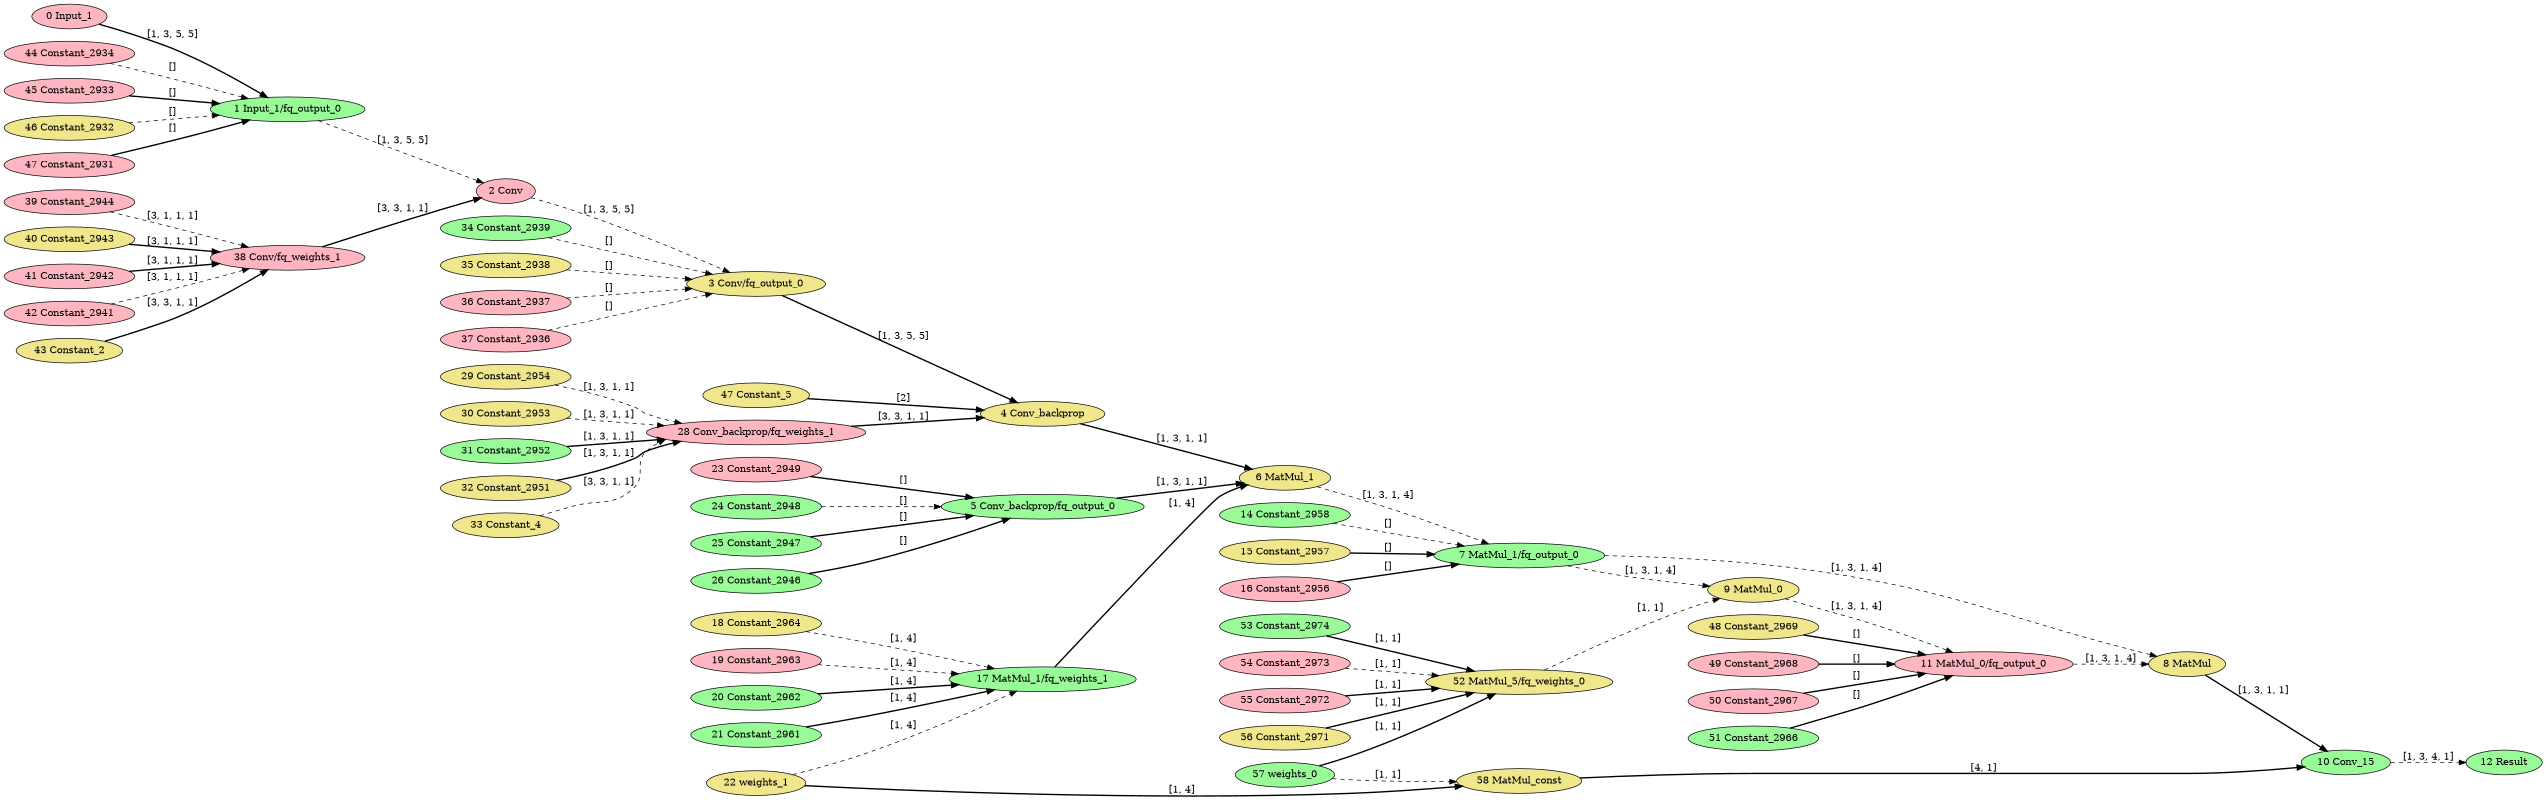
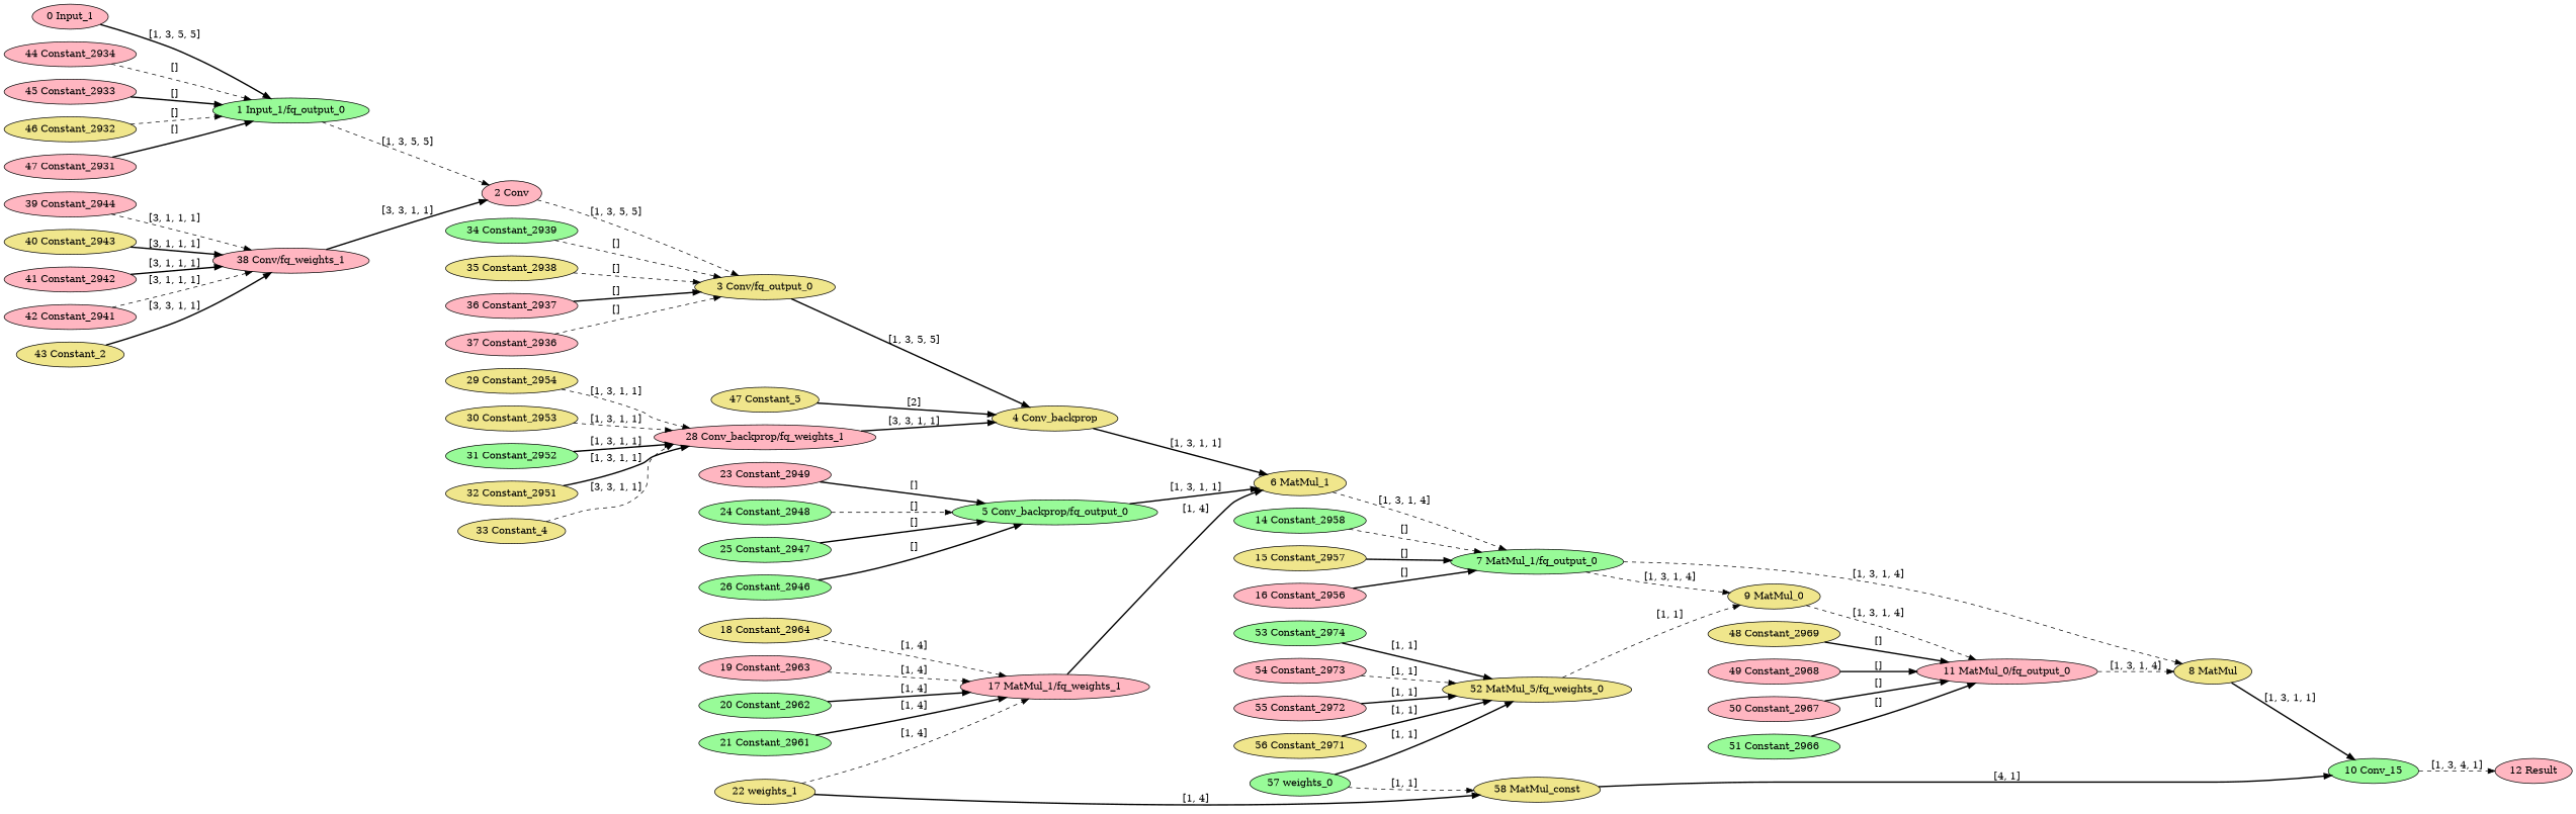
  strict digraph {
    rankdir=LR
    node [fillcolor=lightpink style=filled type=Constant]
    edge [style=bold]
    "0 Input_1" [type=Parameter]
    "1 Input_1/fq_output_0" [fillcolor=palegreen type=FakeQuantize]
    "2 Conv" [type=Convolution]
    "3 Conv/fq_output_0" [fillcolor=khaki type=FakeQuantize]
    "4 Conv_backprop" [fillcolor=khaki type=ConvolutionBackpropData]
    "6 MatMul_1" [fillcolor=khaki type=MatMul]
    "5 Conv_backprop/fq_output_0" [fillcolor=palegreen type=FakeQuantize]
    "7 MatMul_1/fq_output_0" [fillcolor=palegreen type=FakeQuantize]
    "8 MatMul" [fillcolor=khaki type=MatMul]
    "9 MatMul_0" [fillcolor=khaki type=MatMul]
    n11 [fillcolor=palegreen label="10 Conv_15" type=Add]
    "11 MatMul_0/fq_output_0" [type=FakeQuantize]
-   "12 Result" [fillcolor=palegreen type=Result]
+   "12 Result" [type=Result]
    "14 Constant_2958" [fillcolor=palegreen]
    "15 Constant_2957" [fillcolor=khaki]
    "16 Constant_2956"
-   "17 MatMul_1/fq_weights_1" [fillcolor=palegreen type=FakeQuantize]
+   "17 MatMul_1/fq_weights_1" [type=FakeQuantize]
    "18 Constant_2964" [fillcolor=khaki]
    "19 Constant_2963"
    "20 Constant_2962" [fillcolor=palegreen]
    "21 Constant_2961" [fillcolor=palegreen]
    "22 weights_1" [fillcolor=khaki]
    "58 MatMul_const" [fillcolor=khaki type=MatMul]
    "23 Constant_2949"
    "24 Constant_2948" [fillcolor=palegreen]
    "25 Constant_2947" [fillcolor=palegreen]
    "26 Constant_2946" [fillcolor=palegreen]
    n28 [fillcolor=khaki label="47 Constant_5"]
    "28 Conv_backprop/fq_weights_1" [type=FakeQuantize]
    "29 Constant_2954" [fillcolor=khaki]
    "30 Constant_2953" [fillcolor=khaki]
    "31 Constant_2952" [fillcolor=palegreen]
    "32 Constant_2951" [fillcolor=khaki]
    "33 Constant_4" [fillcolor=khaki]
    "34 Constant_2939" [fillcolor=palegreen]
    "35 Constant_2938" [fillcolor=khaki]
    "36 Constant_2937"
    "37 Constant_2936"
    "38 Conv/fq_weights_1" [type=FakeQuantize]
    "39 Constant_2944"
    "40 Constant_2943" [fillcolor=khaki]
    "41 Constant_2942"
    "42 Constant_2941"
    "43 Constant_2" [fillcolor=khaki]
    "44 Constant_2934"
    "45 Constant_2933"
    "46 Constant_2932" [fillcolor=khaki]
    "47 Constant_2931"
    "48 Constant_2969" [fillcolor=khaki]
    "49 Constant_2968"
    "50 Constant_2967"
    "51 Constant_2966" [fillcolor=palegreen]
    n53 [fillcolor=khaki label="52 MatMul_5/fq_weights_0" type=FakeQuantize]
    "53 Constant_2974" [fillcolor=palegreen]
    "54 Constant_2973"
    "55 Constant_2972"
    "56 Constant_2971" [fillcolor=khaki]
    "57 weights_0" [fillcolor=palegreen]
    "0 Input_1" -> "1 Input_1/fq_output_0" [label="[1, 3, 5, 5]"]
    "1 Input_1/fq_output_0" -> "2 Conv" [label="[1, 3, 5, 5]" style=dashed]
    "2 Conv" -> "3 Conv/fq_output_0" [label="[1, 3, 5, 5]" style=dashed]
    "3 Conv/fq_output_0" -> "4 Conv_backprop" [label="[1, 3, 5, 5]"]
    "4 Conv_backprop" -> "6 MatMul_1" [label="[1, 3, 1, 1]"]
    "6 MatMul_1" -> "7 MatMul_1/fq_output_0" [label="[1, 3, 1, 4]" style=dashed]
    "5 Conv_backprop/fq_output_0" -> "6 MatMul_1" [label="[1, 3, 1, 1]"]
    "7 MatMul_1/fq_output_0" -> "8 MatMul" [label="[1, 3, 1, 4]" style=dashed]
    "7 MatMul_1/fq_output_0" -> "9 MatMul_0" [label="[1, 3, 1, 4]" style=dashed]
    "8 MatMul" -> n11 [label="[1, 3, 1, 1]"]
    "9 MatMul_0" -> "11 MatMul_0/fq_output_0" [label="[1, 3, 1, 4]" style=dashed]
    n11 -> "12 Result" [label="[1, 3, 4, 1]" style=dashed]
    "11 MatMul_0/fq_output_0" -> "8 MatMul" [label="[1, 3, 1, 4]" style=dashed]
    "14 Constant_2958" -> "7 MatMul_1/fq_output_0" [label="[]" style=dashed]
    "15 Constant_2957" -> "7 MatMul_1/fq_output_0" [label="[]"]
    "16 Constant_2956" -> "7 MatMul_1/fq_output_0" [label="[]"]
    "17 MatMul_1/fq_weights_1" -> "6 MatMul_1" [label="[1, 4]"]
    "18 Constant_2964" -> "17 MatMul_1/fq_weights_1" [label="[1, 4]" style=dashed]
    "19 Constant_2963" -> "17 MatMul_1/fq_weights_1" [label="[1, 4]" style=dashed]
    "20 Constant_2962" -> "17 MatMul_1/fq_weights_1" [label="[1, 4]"]
    "21 Constant_2961" -> "17 MatMul_1/fq_weights_1" [label="[1, 4]"]
    "22 weights_1" -> "17 MatMul_1/fq_weights_1" [label="[1, 4]" style=dashed]
    "22 weights_1" -> "58 MatMul_const" [label="[1, 4]"]
    "58 MatMul_const" -> n11 [label="[4, 1]"]
    "23 Constant_2949" -> "5 Conv_backprop/fq_output_0" [label="[]"]
    "24 Constant_2948" -> "5 Conv_backprop/fq_output_0" [label="[]" style=dashed]
    "25 Constant_2947" -> "5 Conv_backprop/fq_output_0" [label="[]"]
    "26 Constant_2946" -> "5 Conv_backprop/fq_output_0" [label="[]"]
    n28 -> "4 Conv_backprop" [label="[2]"]
    "28 Conv_backprop/fq_weights_1" -> "4 Conv_backprop" [label="[3, 3, 1, 1]"]
    "29 Constant_2954" -> "28 Conv_backprop/fq_weights_1" [label="[1, 3, 1, 1]" style=dashed]
    "30 Constant_2953" -> "28 Conv_backprop/fq_weights_1" [label="[1, 3, 1, 1]" style=dashed]
    "31 Constant_2952" -> "28 Conv_backprop/fq_weights_1" [label="[1, 3, 1, 1]"]
    "32 Constant_2951" -> "28 Conv_backprop/fq_weights_1" [label="[1, 3, 1, 1]"]
    "33 Constant_4" -> "28 Conv_backprop/fq_weights_1" [label="[3, 3, 1, 1]" style=dashed]
    "34 Constant_2939" -> "3 Conv/fq_output_0" [label="[]" style=dashed]
    "35 Constant_2938" -> "3 Conv/fq_output_0" [label="[]" style=dashed]
-   "36 Constant_2937" -> "3 Conv/fq_output_0" [label="[]" style=dashed]
+   "36 Constant_2937" -> "3 Conv/fq_output_0" [label="[]"]
    "37 Constant_2936" -> "3 Conv/fq_output_0" [label="[]" style=dashed]
    "38 Conv/fq_weights_1" -> "2 Conv" [label="[3, 3, 1, 1]"]
    "39 Constant_2944" -> "38 Conv/fq_weights_1" [label="[3, 1, 1, 1]" style=dashed]
    "40 Constant_2943" -> "38 Conv/fq_weights_1" [label="[3, 1, 1, 1]"]
    "41 Constant_2942" -> "38 Conv/fq_weights_1" [label="[3, 1, 1, 1]"]
    "42 Constant_2941" -> "38 Conv/fq_weights_1" [label="[3, 1, 1, 1]" style=dashed]
    "43 Constant_2" -> "38 Conv/fq_weights_1" [label="[3, 3, 1, 1]"]
    "44 Constant_2934" -> "1 Input_1/fq_output_0" [label="[]" style=dashed]
    "45 Constant_2933" -> "1 Input_1/fq_output_0" [label="[]"]
    "46 Constant_2932" -> "1 Input_1/fq_output_0" [label="[]" style=dashed]
    "47 Constant_2931" -> "1 Input_1/fq_output_0" [label="[]"]
    "48 Constant_2969" -> "11 MatMul_0/fq_output_0" [label="[]"]
    "49 Constant_2968" -> "11 MatMul_0/fq_output_0" [label="[]"]
    "50 Constant_2967" -> "11 MatMul_0/fq_output_0" [label="[]"]
    "51 Constant_2966" -> "11 MatMul_0/fq_output_0" [label="[]"]
    n53 -> "9 MatMul_0" [label="[1, 1]" style=dashed]
    "53 Constant_2974" -> n53 [label="[1, 1]"]
    "54 Constant_2973" -> n53 [label="[1, 1]" style=dashed]
    "55 Constant_2972" -> n53 [label="[1, 1]"]
    "56 Constant_2971" -> n53 [label="[1, 1]"]
    "57 weights_0" -> "58 MatMul_const" [label="[1, 1]" style=dashed]
    "57 weights_0" -> n53 [label="[1, 1]"]
  }
